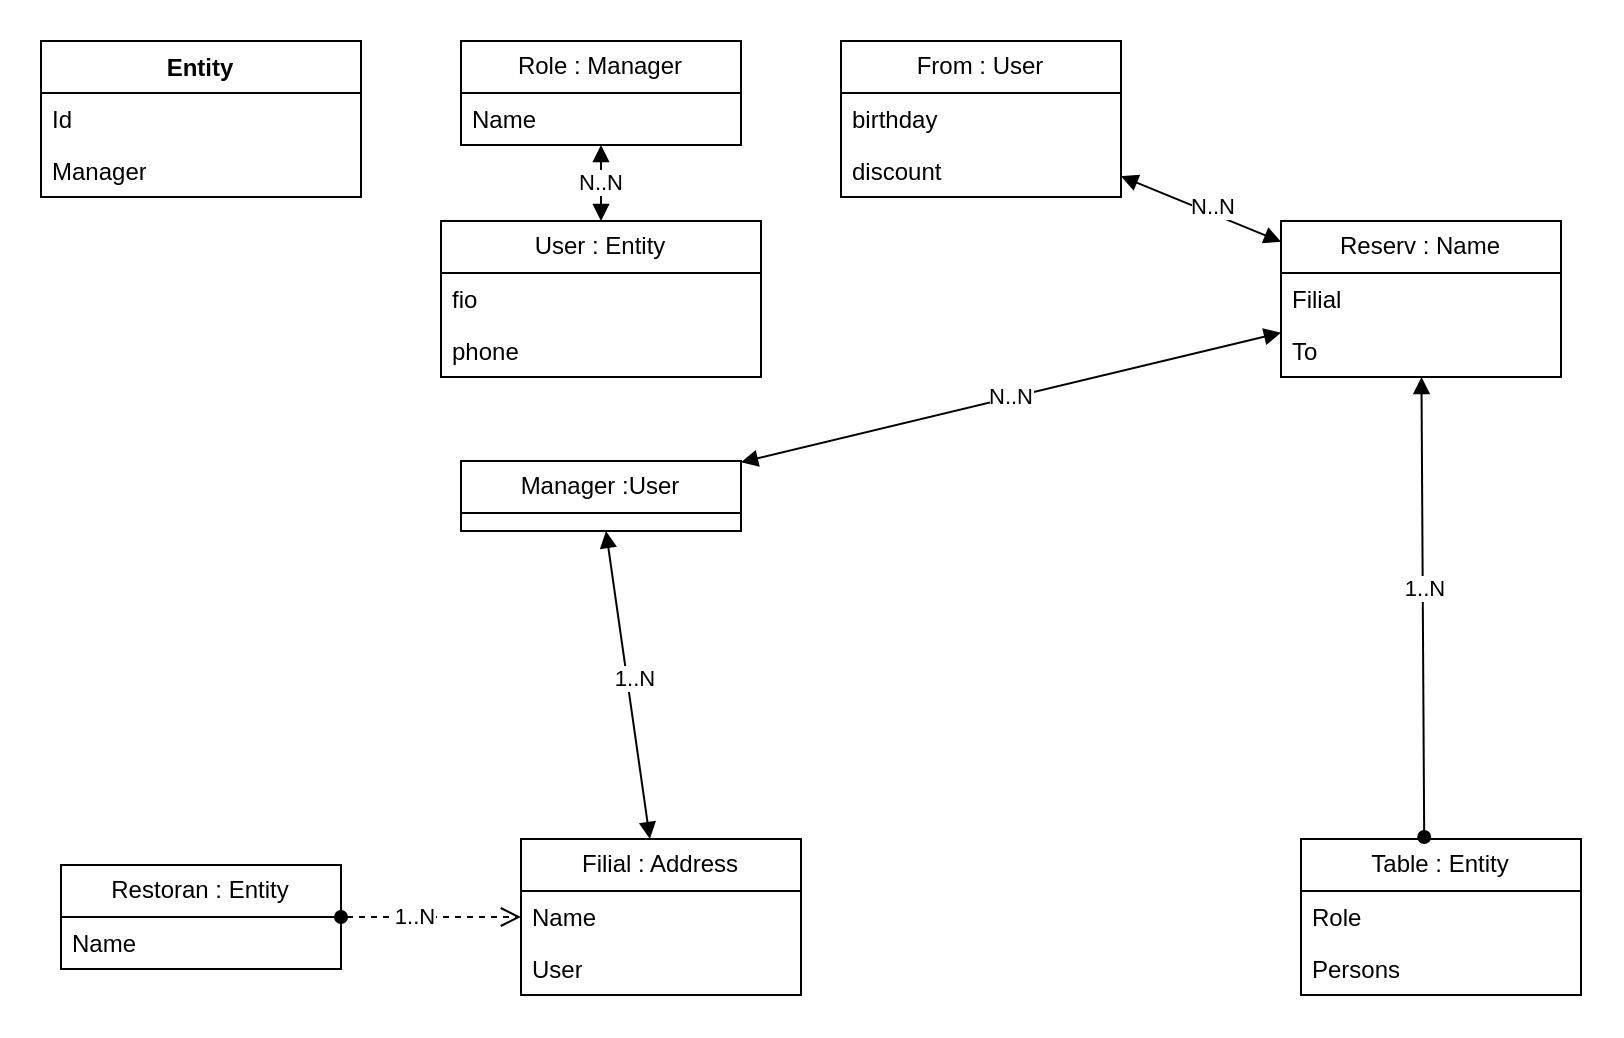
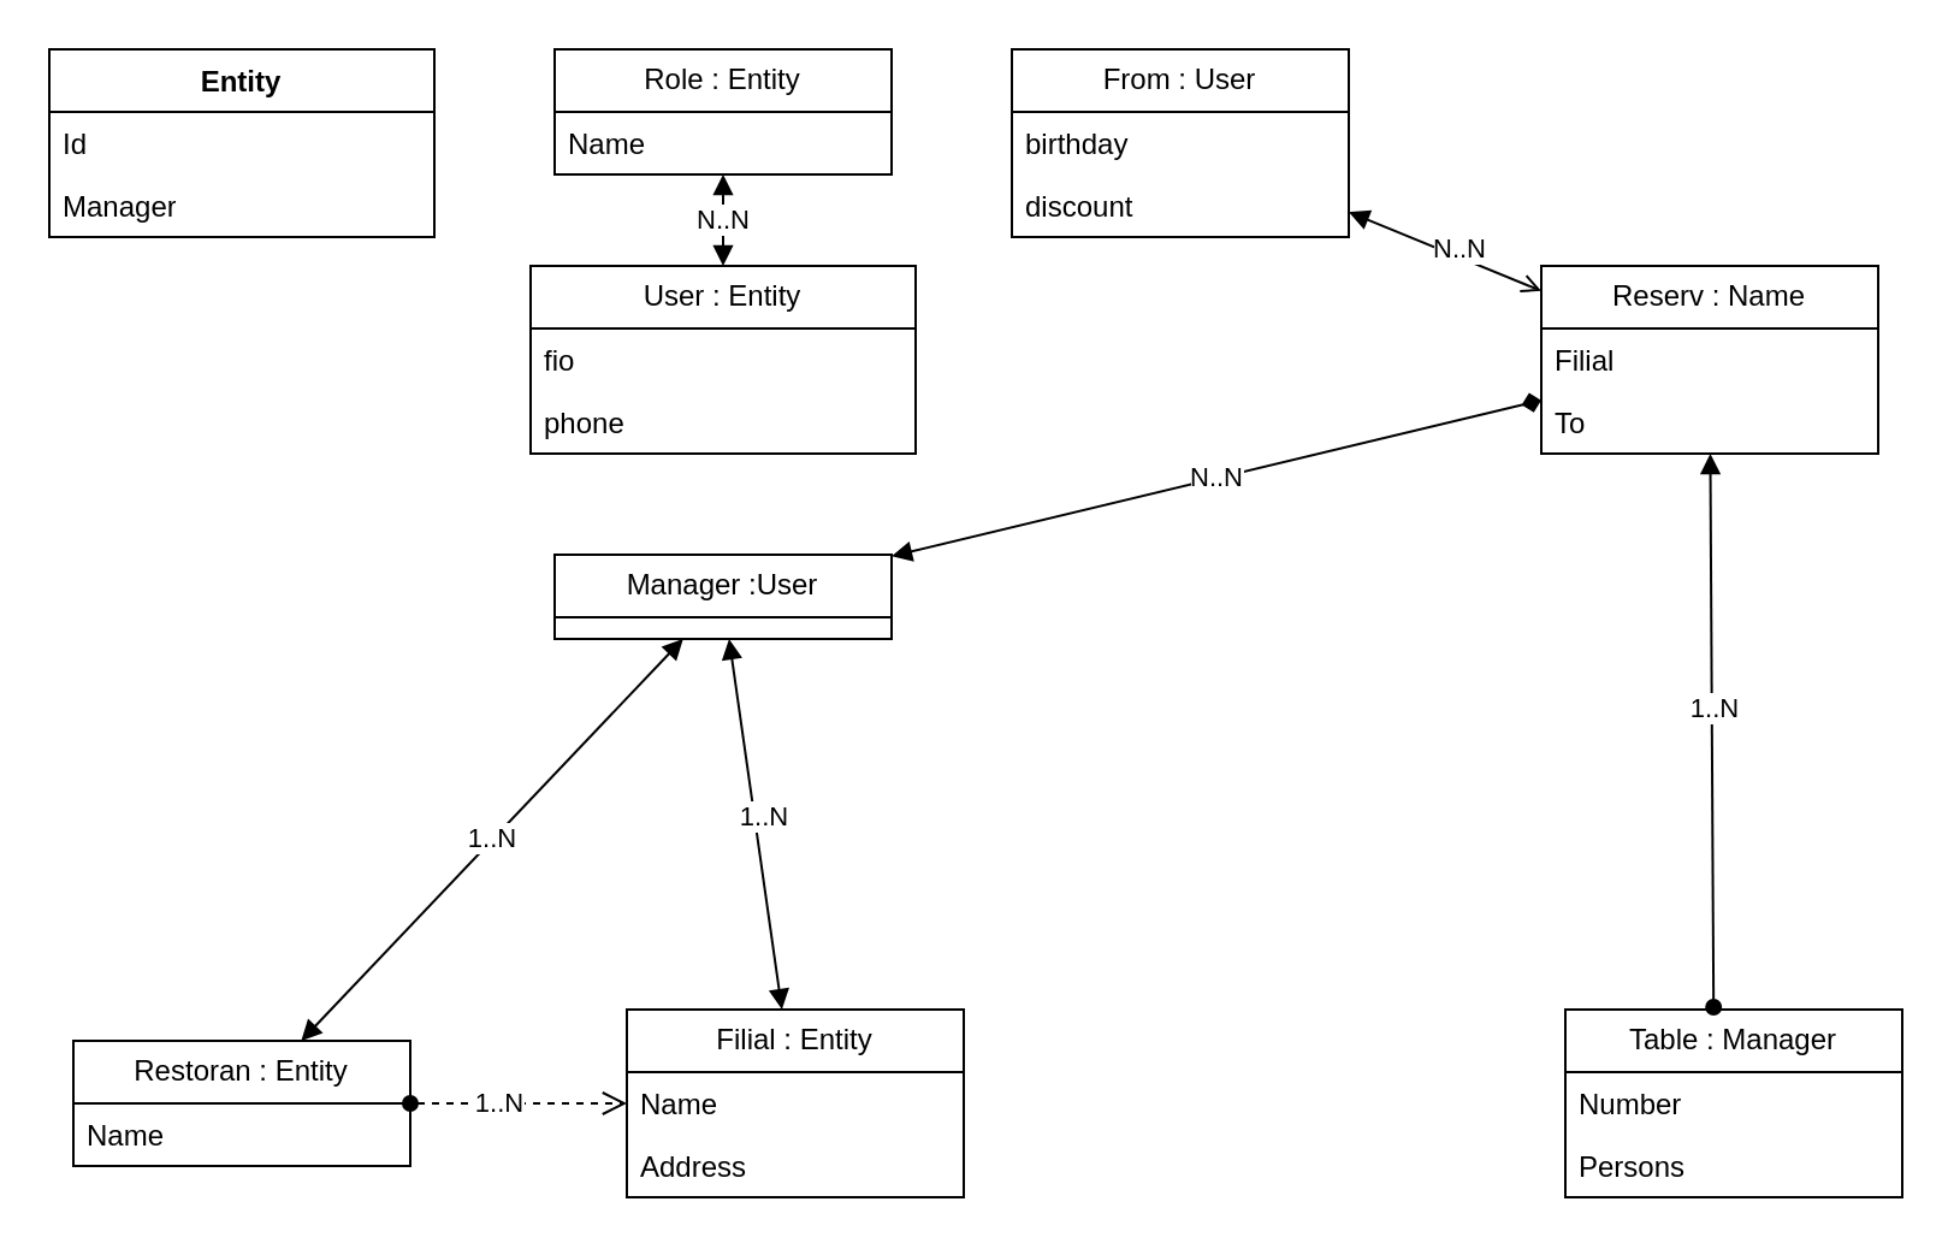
  <mxCell id="0" />
  <mxCell id="1" parent="0" />
  <mxCell id="2" value="Entity" style="swimlane;fontStyle=1;align=center;verticalAlign=top;childLayout=stackLayout;horizontal=1;startSize=26;horizontalStack=0;resizeParent=1;resizeParentMax=0;resizeLast=0;collapsible=1;marginBottom=0;whiteSpace=wrap;html=1;" vertex="1" parent="1"><mxGeometry x="20" y="20" width="160" height="78" as="geometry" /></mxCell>
  <mxCell id="3" value="Id" style="text;strokeColor=none;fillColor=none;align=left;verticalAlign=top;spacingLeft=4;spacingRight=4;overflow=hidden;rotatable=0;points=[[0,0.5],[1,0.5]];portConstraint=eastwest;whiteSpace=wrap;html=1;" vertex="1" parent="2"><mxGeometry y="26" width="160" height="26" as="geometry" /></mxCell>
  <mxCell id="4" value="Manager" style="text;strokeColor=none;fillColor=none;align=left;verticalAlign=top;spacingLeft=4;spacingRight=4;overflow=hidden;rotatable=0;points=[[0,0.5],[1,0.5]];portConstraint=eastwest;whiteSpace=wrap;html=1;" vertex="1" parent="2"><mxGeometry y="52" width="160" height="26" as="geometry" /></mxCell>
  <mxCell id="5" value="User : Entity" style="swimlane;fontStyle=0;childLayout=stackLayout;horizontal=1;startSize=26;fillColor=none;horizontalStack=0;resizeParent=1;resizeParentMax=0;resizeLast=0;collapsible=1;marginBottom=0;whiteSpace=wrap;html=1;" vertex="1" parent="1"><mxGeometry x="220" y="110" width="160" height="78" as="geometry" /></mxCell>
  <mxCell id="6" value="fio" style="text;strokeColor=none;fillColor=none;align=left;verticalAlign=top;spacingLeft=4;spacingRight=4;overflow=hidden;rotatable=0;points=[[0,0.5],[1,0.5]];portConstraint=eastwest;whiteSpace=wrap;html=1;" vertex="1" parent="5"><mxGeometry y="26" width="160" height="26" as="geometry" /></mxCell>
  <mxCell id="7" value="phone" style="text;strokeColor=none;fillColor=none;align=left;verticalAlign=top;spacingLeft=4;spacingRight=4;overflow=hidden;rotatable=0;points=[[0,0.5],[1,0.5]];portConstraint=eastwest;whiteSpace=wrap;html=1;" vertex="1" parent="5"><mxGeometry y="52" width="160" height="26" as="geometry" /></mxCell>
- <mxCell id="8" value="Role : Manager" style="swimlane;fontStyle=0;childLayout=stackLayout;horizontal=1;startSize=26;fillColor=none;horizontalStack=0;resizeParent=1;resizeParentMax=0;resizeLast=0;collapsible=1;marginBottom=0;whiteSpace=wrap;html=1;" vertex="1" parent="1"><mxGeometry x="230" y="20" width="140" height="52" as="geometry" /></mxCell>
+ <mxCell id="8" value="Role : Entity" style="swimlane;fontStyle=0;childLayout=stackLayout;horizontal=1;startSize=26;fillColor=none;horizontalStack=0;resizeParent=1;resizeParentMax=0;resizeLast=0;collapsible=1;marginBottom=0;whiteSpace=wrap;html=1;" vertex="1" parent="1"><mxGeometry x="230" y="20" width="140" height="52" as="geometry" /></mxCell>
  <mxCell id="9" value="Name" style="text;strokeColor=none;fillColor=none;align=left;verticalAlign=top;spacingLeft=4;spacingRight=4;overflow=hidden;rotatable=0;points=[[0,0.5],[1,0.5]];portConstraint=eastwest;whiteSpace=wrap;html=1;" vertex="1" parent="8"><mxGeometry y="26" width="140" height="26" as="geometry" /></mxCell>
  <mxCell id="10" value="N..N" style="endArrow=block;startArrow=block;endFill=1;startFill=1;html=1;rounded=0;" edge="1" parent="1" source="5" target="8"><mxGeometry width="160" relative="1" as="geometry"><mxPoint x="170" y="290" as="sourcePoint" /><mxPoint x="330" y="290" as="targetPoint" /></mxGeometry></mxCell>
  <mxCell id="11" value="Restoran : Entity" style="swimlane;fontStyle=0;childLayout=stackLayout;horizontal=1;startSize=26;fillColor=none;horizontalStack=0;resizeParent=1;resizeParentMax=0;resizeLast=0;collapsible=1;marginBottom=0;whiteSpace=wrap;html=1;" vertex="1" parent="1"><mxGeometry x="30" y="432" width="140" height="52" as="geometry" /></mxCell>
  <mxCell id="12" value="Name" style="text;strokeColor=none;fillColor=none;align=left;verticalAlign=top;spacingLeft=4;spacingRight=4;overflow=hidden;rotatable=0;points=[[0,0.5],[1,0.5]];portConstraint=eastwest;whiteSpace=wrap;html=1;" vertex="1" parent="11"><mxGeometry y="26" width="140" height="26" as="geometry" /></mxCell>
- <mxCell id="13" value="Filial&amp;nbsp;: Address" style="swimlane;fontStyle=0;childLayout=stackLayout;horizontal=1;startSize=26;fillColor=none;horizontalStack=0;resizeParent=1;resizeParentMax=0;resizeLast=0;collapsible=1;marginBottom=0;whiteSpace=wrap;html=1;" vertex="1" parent="1"><mxGeometry x="260" y="419" width="140" height="78" as="geometry" /></mxCell>
+ <mxCell id="13" value="Filial&amp;nbsp;: Entity" style="swimlane;fontStyle=0;childLayout=stackLayout;horizontal=1;startSize=26;fillColor=none;horizontalStack=0;resizeParent=1;resizeParentMax=0;resizeLast=0;collapsible=1;marginBottom=0;whiteSpace=wrap;html=1;" vertex="1" parent="1"><mxGeometry x="260" y="419" width="140" height="78" as="geometry" /></mxCell>
  <mxCell id="14" value="Name" style="text;strokeColor=none;fillColor=none;align=left;verticalAlign=top;spacingLeft=4;spacingRight=4;overflow=hidden;rotatable=0;points=[[0,0.5],[1,0.5]];portConstraint=eastwest;whiteSpace=wrap;html=1;" vertex="1" parent="13"><mxGeometry y="26" width="140" height="26" as="geometry" /></mxCell>
- <mxCell id="15" value="User" style="text;strokeColor=none;fillColor=none;align=left;verticalAlign=top;spacingLeft=4;spacingRight=4;overflow=hidden;rotatable=0;points=[[0,0.5],[1,0.5]];portConstraint=eastwest;whiteSpace=wrap;html=1;" vertex="1" parent="13"><mxGeometry y="52" width="140" height="26" as="geometry" /></mxCell>
+ <mxCell id="15" value="Address" style="text;strokeColor=none;fillColor=none;align=left;verticalAlign=top;spacingLeft=4;spacingRight=4;overflow=hidden;rotatable=0;points=[[0,0.5],[1,0.5]];portConstraint=eastwest;whiteSpace=wrap;html=1;" vertex="1" parent="13"><mxGeometry y="52" width="140" height="26" as="geometry" /></mxCell>
  <mxCell id="16" value="" style="endArrow=open;startArrow=oval;endFill=0;startFill=1;endSize=8;html=1;rounded=0;dashed=1;" edge="1" parent="1" source="11" target="13"><mxGeometry width="160" relative="1" as="geometry"><mxPoint x="80" y="589" as="sourcePoint" /><mxPoint x="240" y="589" as="targetPoint" /></mxGeometry></mxCell>
  <mxCell id="17" value="1..N&lt;br&gt;" style="edgeLabel;html=1;align=center;verticalAlign=middle;resizable=0;points=[];" vertex="1" connectable="0" parent="16"><mxGeometry x="-0.208" y="1" relative="1" as="geometry"><mxPoint as="offset" /></mxGeometry></mxCell>
- <mxCell id="18" value="Table&amp;nbsp;: Entity" style="swimlane;fontStyle=0;childLayout=stackLayout;horizontal=1;startSize=26;fillColor=none;horizontalStack=0;resizeParent=1;resizeParentMax=0;resizeLast=0;collapsible=1;marginBottom=0;whiteSpace=wrap;html=1;" vertex="1" parent="1"><mxGeometry x="650" y="419" width="140" height="78" as="geometry" /></mxCell>
- <mxCell id="19" value="Role" style="text;strokeColor=none;fillColor=none;align=left;verticalAlign=top;spacingLeft=4;spacingRight=4;overflow=hidden;rotatable=0;points=[[0,0.5],[1,0.5]];portConstraint=eastwest;whiteSpace=wrap;html=1;" vertex="1" parent="18"><mxGeometry y="26" width="140" height="26" as="geometry" /></mxCell>
+ <mxCell id="18" value="Table&amp;nbsp;: Manager" style="swimlane;fontStyle=0;childLayout=stackLayout;horizontal=1;startSize=26;fillColor=none;horizontalStack=0;resizeParent=1;resizeParentMax=0;resizeLast=0;collapsible=1;marginBottom=0;whiteSpace=wrap;html=1;" vertex="1" parent="1"><mxGeometry x="650" y="419" width="140" height="78" as="geometry" /></mxCell>
+ <mxCell id="19" value="Number" style="text;strokeColor=none;fillColor=none;align=left;verticalAlign=top;spacingLeft=4;spacingRight=4;overflow=hidden;rotatable=0;points=[[0,0.5],[1,0.5]];portConstraint=eastwest;whiteSpace=wrap;html=1;" vertex="1" parent="18"><mxGeometry y="26" width="140" height="26" as="geometry" /></mxCell>
  <mxCell id="20" value="Persons" style="text;strokeColor=none;fillColor=none;align=left;verticalAlign=top;spacingLeft=4;spacingRight=4;overflow=hidden;rotatable=0;points=[[0,0.5],[1,0.5]];portConstraint=eastwest;whiteSpace=wrap;html=1;" vertex="1" parent="18"><mxGeometry y="52" width="140" height="26" as="geometry" /></mxCell>
  <mxCell id="21" value="Reserv&amp;nbsp;: Name" style="swimlane;fontStyle=0;childLayout=stackLayout;horizontal=1;startSize=26;fillColor=none;horizontalStack=0;resizeParent=1;resizeParentMax=0;resizeLast=0;collapsible=1;marginBottom=0;whiteSpace=wrap;html=1;" vertex="1" parent="1"><mxGeometry x="640" y="110" width="140" height="78" as="geometry" /></mxCell>
  <mxCell id="22" value="Filial" style="text;strokeColor=none;fillColor=none;align=left;verticalAlign=top;spacingLeft=4;spacingRight=4;overflow=hidden;rotatable=0;points=[[0,0.5],[1,0.5]];portConstraint=eastwest;whiteSpace=wrap;html=1;" vertex="1" parent="21"><mxGeometry y="26" width="140" height="26" as="geometry" /></mxCell>
  <mxCell id="23" value="To" style="text;strokeColor=none;fillColor=none;align=left;verticalAlign=top;spacingLeft=4;spacingRight=4;overflow=hidden;rotatable=0;points=[[0,0.5],[1,0.5]];portConstraint=eastwest;whiteSpace=wrap;html=1;" vertex="1" parent="21"><mxGeometry y="52" width="140" height="26" as="geometry" /></mxCell>
  <mxCell id="24" value="" style="endArrow=block;startArrow=oval;endFill=1;startFill=1;html=1;rounded=0;exitX=0.44;exitY=-0.013;exitDx=0;exitDy=0;exitPerimeter=0;" edge="1" parent="1" source="18" target="21"><mxGeometry width="160" relative="1" as="geometry"><mxPoint x="400" y="427" as="sourcePoint" /><mxPoint x="560" y="427" as="targetPoint" /></mxGeometry></mxCell>
  <mxCell id="25" value="1..N" style="edgeLabel;html=1;align=center;verticalAlign=middle;resizable=0;points=[];" vertex="1" connectable="0" parent="24"><mxGeometry x="0.081" y="-1" relative="1" as="geometry"><mxPoint as="offset" /></mxGeometry></mxCell>
  <mxCell id="26" value="Manager :User" style="swimlane;fontStyle=0;childLayout=stackLayout;horizontal=1;startSize=26;fillColor=none;horizontalStack=0;resizeParent=1;resizeParentMax=0;resizeLast=0;collapsible=1;marginBottom=0;whiteSpace=wrap;html=1;" vertex="1" parent="1"><mxGeometry x="230" y="230" width="140" height="35" as="geometry" /></mxCell>
  <mxCell id="27" value="From : User" style="swimlane;fontStyle=0;childLayout=stackLayout;horizontal=1;startSize=26;fillColor=none;horizontalStack=0;resizeParent=1;resizeParentMax=0;resizeLast=0;collapsible=1;marginBottom=0;whiteSpace=wrap;html=1;" vertex="1" parent="1"><mxGeometry x="420" y="20" width="140" height="78" as="geometry" /></mxCell>
  <mxCell id="28" value="birthday" style="text;strokeColor=none;fillColor=none;align=left;verticalAlign=top;spacingLeft=4;spacingRight=4;overflow=hidden;rotatable=0;points=[[0,0.5],[1,0.5]];portConstraint=eastwest;whiteSpace=wrap;html=1;" vertex="1" parent="27"><mxGeometry y="26" width="140" height="26" as="geometry" /></mxCell>
  <mxCell id="29" value="discount" style="text;strokeColor=none;fillColor=none;align=left;verticalAlign=top;spacingLeft=4;spacingRight=4;overflow=hidden;rotatable=0;points=[[0,0.5],[1,0.5]];portConstraint=eastwest;whiteSpace=wrap;html=1;" vertex="1" parent="27"><mxGeometry y="52" width="140" height="26" as="geometry" /></mxCell>
  <mxCell id="30" value="" style="endArrow=block;startArrow=block;endFill=1;startFill=1;html=1;rounded=0;" edge="1" parent="1" source="26" target="13"><mxGeometry width="160" relative="1" as="geometry"><mxPoint x="140" y="360" as="sourcePoint" /><mxPoint x="300" y="360" as="targetPoint" /></mxGeometry></mxCell>
  <mxCell id="31" value="1..N" style="edgeLabel;html=1;align=center;verticalAlign=middle;resizable=0;points=[];" vertex="1" connectable="0" parent="30"><mxGeometry x="-0.038" y="3" relative="1" as="geometry"><mxPoint as="offset" /></mxGeometry></mxCell>
- <mxCell id="33" value="N..N" style="endArrow=block;startArrow=block;endFill=1;startFill=1;html=1;rounded=0;" edge="1" parent="1" source="26" target="21"><mxGeometry width="160" relative="1" as="geometry"><mxPoint x="320" y="210" as="sourcePoint" /><mxPoint x="480" y="210" as="targetPoint" /></mxGeometry></mxCell>
- <mxCell id="34" value="" style="endArrow=block;startArrow=block;endFill=1;startFill=1;html=1;rounded=0;" edge="1" parent="1" source="27" target="21"><mxGeometry width="160" relative="1" as="geometry"><mxPoint x="320" y="210" as="sourcePoint" /><mxPoint x="480" y="210" as="targetPoint" /></mxGeometry></mxCell>
+ <mxCell id="32" value="1..N" style="endArrow=block;startArrow=block;endFill=1;startFill=1;html=1;rounded=0;" edge="1" parent="1" source="26" target="11"><mxGeometry width="160" relative="1" as="geometry"><mxPoint x="320" y="210" as="sourcePoint" /><mxPoint x="480" y="210" as="targetPoint" /></mxGeometry></mxCell>
+ <mxCell id="33" value="N..N" style="endArrow=diamond;startArrow=block;endFill=1;startFill=1;html=1;rounded=0;" edge="1" parent="1" source="26" target="21"><mxGeometry width="160" relative="1" as="geometry"><mxPoint x="320" y="210" as="sourcePoint" /><mxPoint x="480" y="210" as="targetPoint" /></mxGeometry></mxCell>
+ <mxCell id="34" value="" style="endArrow=open;startArrow=block;endFill=1;startFill=1;html=1;rounded=0;" edge="1" parent="1" source="27" target="21"><mxGeometry width="160" relative="1" as="geometry"><mxPoint x="320" y="210" as="sourcePoint" /><mxPoint x="480" y="210" as="targetPoint" /></mxGeometry></mxCell>
  <mxCell id="35" value="N..N" style="edgeLabel;html=1;align=center;verticalAlign=middle;resizable=0;points=[];" vertex="1" connectable="0" parent="34"><mxGeometry x="0.102" y="2" relative="1" as="geometry"><mxPoint y="-1" as="offset" /></mxGeometry></mxCell>
